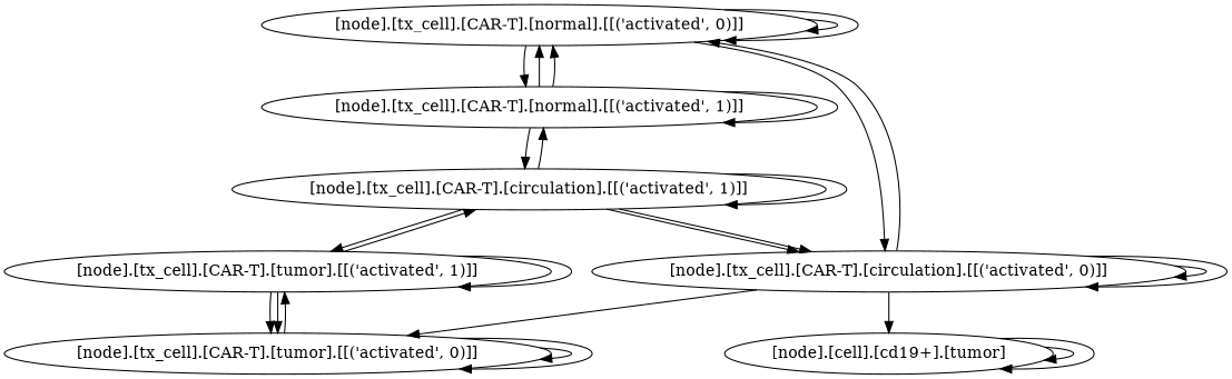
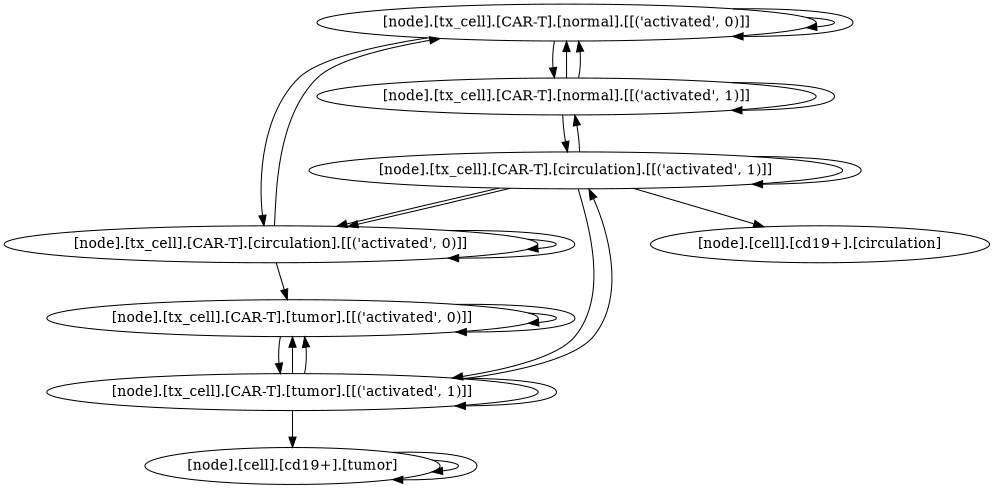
  digraph {
    "[node].[tx_cell].[CAR-T].[normal].[[('activated', 0)]]" [data="[node].[tx_cell].[CAR-T].[normal].[[('activated', 0)]]"]
    "[node].[tx_cell].[CAR-T].[normal].[[('activated', 1)]]" [data="[node].[tx_cell].[CAR-T].[normal].[[('activated', 1)]]"]
    "[node].[tx_cell].[CAR-T].[circulation].[[('activated', 0)]]" [data="[node].[tx_cell].[CAR-T].[circulation].[[('activated', 0)]]"]
    "[node].[tx_cell].[CAR-T].[circulation].[[('activated', 1)]]" [data="[node].[tx_cell].[CAR-T].[circulation].[[('activated', 1)]]"]
    "[node].[tx_cell].[CAR-T].[tumor].[[('activated', 0)]]" [data="[node].[tx_cell].[CAR-T].[tumor].[[('activated', 0)]]"]
    "[node].[tx_cell].[CAR-T].[tumor].[[('activated', 1)]]" [data="[node].[tx_cell].[CAR-T].[tumor].[[('activated', 1)]]"]
+   "[node].[cell].[cd19+].[circulation]"
    "[node].[cell].[cd19+].[tumor]" [data="[node].[cell].[cd19+].[tumor]"]
    "[node].[tx_cell].[CAR-T].[normal].[[('activated', 0)]]" -> "[node].[tx_cell].[CAR-T].[normal].[[('activated', 0)]]"
    "[node].[tx_cell].[CAR-T].[normal].[[('activated', 0)]]" -> "[node].[tx_cell].[CAR-T].[normal].[[('activated', 0)]]"
    "[node].[tx_cell].[CAR-T].[normal].[[('activated', 0)]]" -> "[node].[tx_cell].[CAR-T].[normal].[[('activated', 1)]]"
    "[node].[tx_cell].[CAR-T].[normal].[[('activated', 0)]]" -> "[node].[tx_cell].[CAR-T].[circulation].[[('activated', 0)]]"
    "[node].[tx_cell].[CAR-T].[normal].[[('activated', 1)]]" -> "[node].[tx_cell].[CAR-T].[normal].[[('activated', 0)]]"
    "[node].[tx_cell].[CAR-T].[normal].[[('activated', 1)]]" -> "[node].[tx_cell].[CAR-T].[normal].[[('activated', 0)]]"
    "[node].[tx_cell].[CAR-T].[normal].[[('activated', 1)]]" -> "[node].[tx_cell].[CAR-T].[normal].[[('activated', 1)]]"
    "[node].[tx_cell].[CAR-T].[normal].[[('activated', 1)]]" -> "[node].[tx_cell].[CAR-T].[circulation].[[('activated', 1)]]"
    "[node].[tx_cell].[CAR-T].[circulation].[[('activated', 0)]]" -> "[node].[tx_cell].[CAR-T].[normal].[[('activated', 0)]]"
    "[node].[tx_cell].[CAR-T].[circulation].[[('activated', 0)]]" -> "[node].[tx_cell].[CAR-T].[circulation].[[('activated', 0)]]"
    "[node].[tx_cell].[CAR-T].[circulation].[[('activated', 0)]]" -> "[node].[tx_cell].[CAR-T].[circulation].[[('activated', 0)]]"
    "[node].[tx_cell].[CAR-T].[circulation].[[('activated', 0)]]" -> "[node].[tx_cell].[CAR-T].[tumor].[[('activated', 0)]]"
    "[node].[tx_cell].[CAR-T].[circulation].[[('activated', 1)]]" -> "[node].[tx_cell].[CAR-T].[normal].[[('activated', 1)]]"
    "[node].[tx_cell].[CAR-T].[circulation].[[('activated', 1)]]" -> "[node].[tx_cell].[CAR-T].[circulation].[[('activated', 0)]]"
    "[node].[tx_cell].[CAR-T].[circulation].[[('activated', 1)]]" -> "[node].[tx_cell].[CAR-T].[circulation].[[('activated', 0)]]"
    "[node].[tx_cell].[CAR-T].[circulation].[[('activated', 1)]]" -> "[node].[tx_cell].[CAR-T].[circulation].[[('activated', 1)]]"
    "[node].[tx_cell].[CAR-T].[circulation].[[('activated', 1)]]" -> "[node].[tx_cell].[CAR-T].[tumor].[[('activated', 1)]]"
+   "[node].[tx_cell].[CAR-T].[circulation].[[('activated', 1)]]" -> "[node].[cell].[cd19+].[circulation]"
    "[node].[tx_cell].[CAR-T].[tumor].[[('activated', 0)]]" -> "[node].[tx_cell].[CAR-T].[tumor].[[('activated', 0)]]"
    "[node].[tx_cell].[CAR-T].[tumor].[[('activated', 0)]]" -> "[node].[tx_cell].[CAR-T].[tumor].[[('activated', 0)]]"
    "[node].[tx_cell].[CAR-T].[tumor].[[('activated', 0)]]" -> "[node].[tx_cell].[CAR-T].[tumor].[[('activated', 1)]]"
    "[node].[tx_cell].[CAR-T].[tumor].[[('activated', 1)]]" -> "[node].[tx_cell].[CAR-T].[circulation].[[('activated', 1)]]"
    "[node].[tx_cell].[CAR-T].[tumor].[[('activated', 1)]]" -> "[node].[tx_cell].[CAR-T].[tumor].[[('activated', 0)]]"
    "[node].[tx_cell].[CAR-T].[tumor].[[('activated', 1)]]" -> "[node].[tx_cell].[CAR-T].[tumor].[[('activated', 0)]]"
    "[node].[tx_cell].[CAR-T].[tumor].[[('activated', 1)]]" -> "[node].[tx_cell].[CAR-T].[tumor].[[('activated', 1)]]"
-   "[node].[tx_cell].[CAR-T].[circulation].[[('activated', 0)]]" -> "[node].[cell].[cd19+].[tumor]"
+   "[node].[tx_cell].[CAR-T].[tumor].[[('activated', 1)]]" -> "[node].[cell].[cd19+].[tumor]"
    "[node].[cell].[cd19+].[tumor]" -> "[node].[cell].[cd19+].[tumor]"
    "[node].[cell].[cd19+].[tumor]" -> "[node].[cell].[cd19+].[tumor]"
  }
